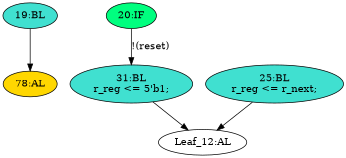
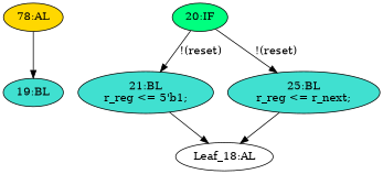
  strict digraph {
    node [fillcolor=turquoise statements="[]" style=filled typ=Block]
    edge [cond="[]" lineno=None]
    n1 [ast="<pyverilog.vparser.ast.Block object at 0x7fd6bf4856d0>" label="19:BL"]
    n2 [ast="<pyverilog.vparser.ast.IfStatement object at 0x7fd6bf485710>" fillcolor=springgreen label="20:IF" typ=IfStatement]
-   n3 [ast="<pyverilog.vparser.ast.Block object at 0x7fd6bf485990>" label="31:BL\nr_reg <= 5'b1;" statements="[<pyverilog.vparser.ast.NonblockingSubstitution object at 0x7fd6bf4859d0>]"]
+   n3 [ast="<pyverilog.vparser.ast.Block object at 0x7fd6bf485990>" label="21:BL\nr_reg <= 5'b1;" statements="[<pyverilog.vparser.ast.NonblockingSubstitution object at 0x7fd6bf4859d0>]"]
    n4 [ast="<pyverilog.vparser.ast.Block object at 0x7fd6bf485790>" label="25:BL\nr_reg <= r_next;" statements="[<pyverilog.vparser.ast.NonblockingSubstitution object at 0x7fd6bf4857d0>]"]
-   n5 [def_var="['r_reg']" label="Leaf_12:AL" fillcolor="" statements="" style="" typ=""]
+   n5 [def_var="['r_reg']" label="Leaf_18:AL" fillcolor="" statements="" style="" typ=""]
    n6 [ast="<pyverilog.vparser.ast.Always object at 0x7fd6bf485b50>" clk_sens=True fillcolor=gold label="78:AL" sens="['clk', 'reset']" typ=Always use_var="['reset', 'r_next']"]
    n2 -> n3 [cond="['reset']" label="!(reset)" lineno=20]
+   n2 -> n4 [cond="['reset']" label="!(reset)" lineno=20]
    n3 -> n5
    n4 -> n5
-   n1 -> n6
+   n6 -> n1
  }
